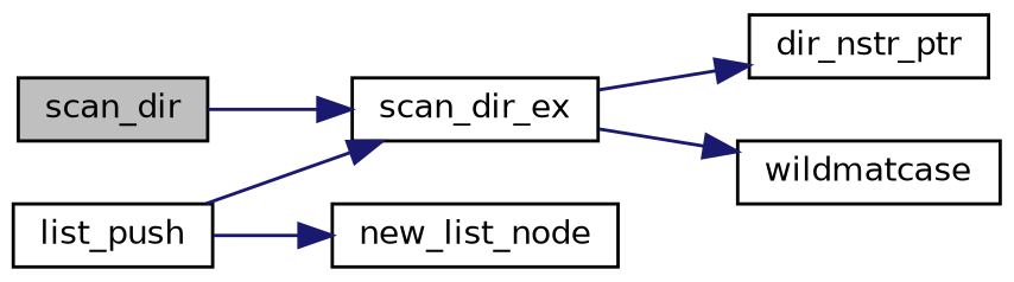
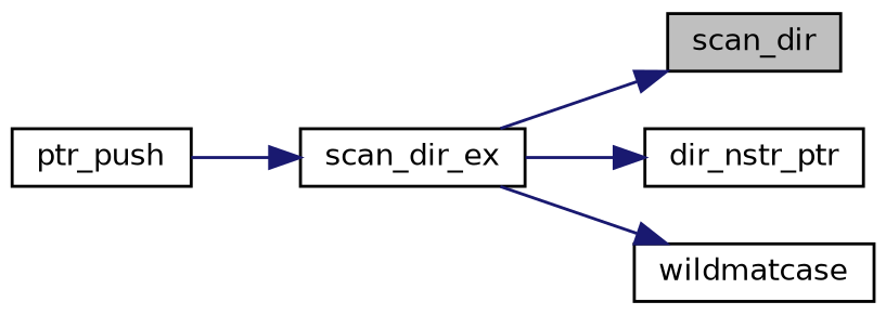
  digraph {
    rankdir=LR
    node [color=black fillcolor=white fontname=Helvetica fontsize=10 shape=record style=filled]
    edge [color=midnightblue fontname=Helvetica fontsize=10 labelfontname=Helvetica labelfontsize=10 style=solid]
    n1 [fillcolor=grey75 fontcolor=black height=0.2 label=scan_dir width=0.4]
    n2 [height=0.2 label=scan_dir_ex width=0.4]
    n3 [height=0.2 label=dir_nstr_ptr width=0.4]
    n4 [height=0.2 label=wildmatcase width=0.4]
-   n5 [height=0.2 label=list_push width=0.4]
-   n6 [height=0.2 label=new_list_node width=0.4]
-   n1 -> n2
+   n5 [height=0.2 label=ptr_push width=0.4]
+   n2 -> n1
    n2 -> n3
    n2 -> n4
    n5 -> n2
-   n5 -> n6
  }
